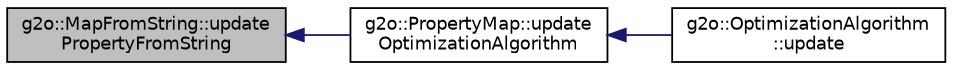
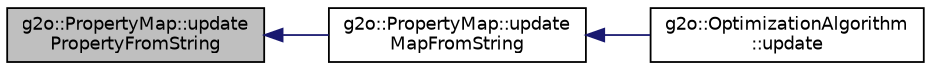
  digraph {
    rankdir=LR
    node [color=black fillcolor=white fontname=Helvetica fontsize=10 shape=record style=filled]
    edge [color=midnightblue dir=back fontname=Helvetica fontsize=10 labelfontname=Helvetica labelfontsize=10 style=solid]
-   n1 [fillcolor=grey75 fontcolor=black height=0.2 label="g2o::MapFromString::update\lPropertyFromString" width=0.4]
-   n2 [height=0.2 label="g2o::PropertyMap::update\lOptimizationAlgorithm" width=0.4]
+   n1 [fillcolor=grey75 fontcolor=black height=0.2 label="g2o::PropertyMap::update\lPropertyFromString" width=0.4]
+   n2 [height=0.2 label="g2o::PropertyMap::update\lMapFromString" width=0.4]
    n3 [height=0.2 label="g2o::OptimizationAlgorithm\l::update" width=0.4]
    n1 -> n2
    n2 -> n3
  }
